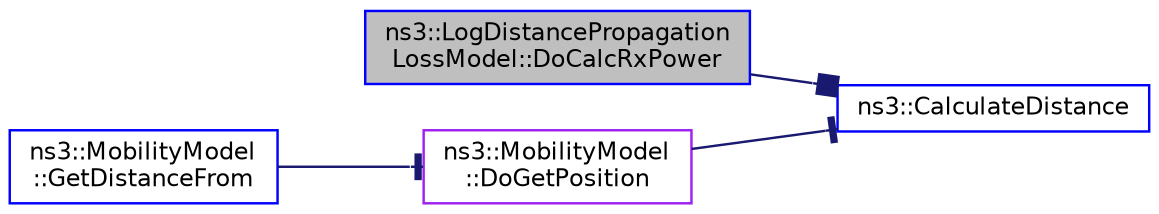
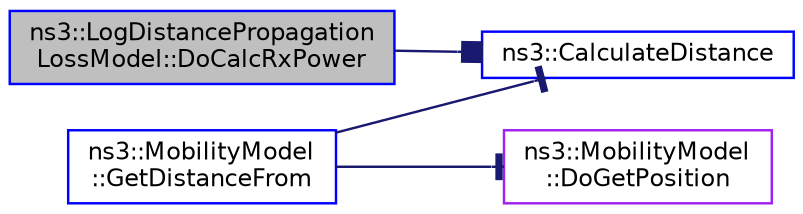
  digraph {
    rankdir=LR
    node [color=blue fillcolor=white fontname=Helvetica fontsize=10 shape=record style=filled]
    edge [arrowhead=tee color=midnightblue fontname=Helvetica fontsize=10 labelfontname=Helvetica labelfontsize=10 style=solid]
    n1 [fillcolor=grey75 fontcolor=black height=0.2 label="ns3::LogDistancePropagation\lLossModel::DoCalcRxPower" width=0.4]
    n2 [height=0.2 label="ns3::CalculateDistance" width=0.4]
    n3 [height=0.2 label="ns3::MobilityModel\l::GetDistanceFrom" width=0.4]
    n4 [color=purple height=0.2 label="ns3::MobilityModel\l::DoGetPosition" width=0.4]
    n1 -> n2 [arrowhead=box]
-   n4 -> n2
+   n3 -> n2
    n3 -> n4
  }
